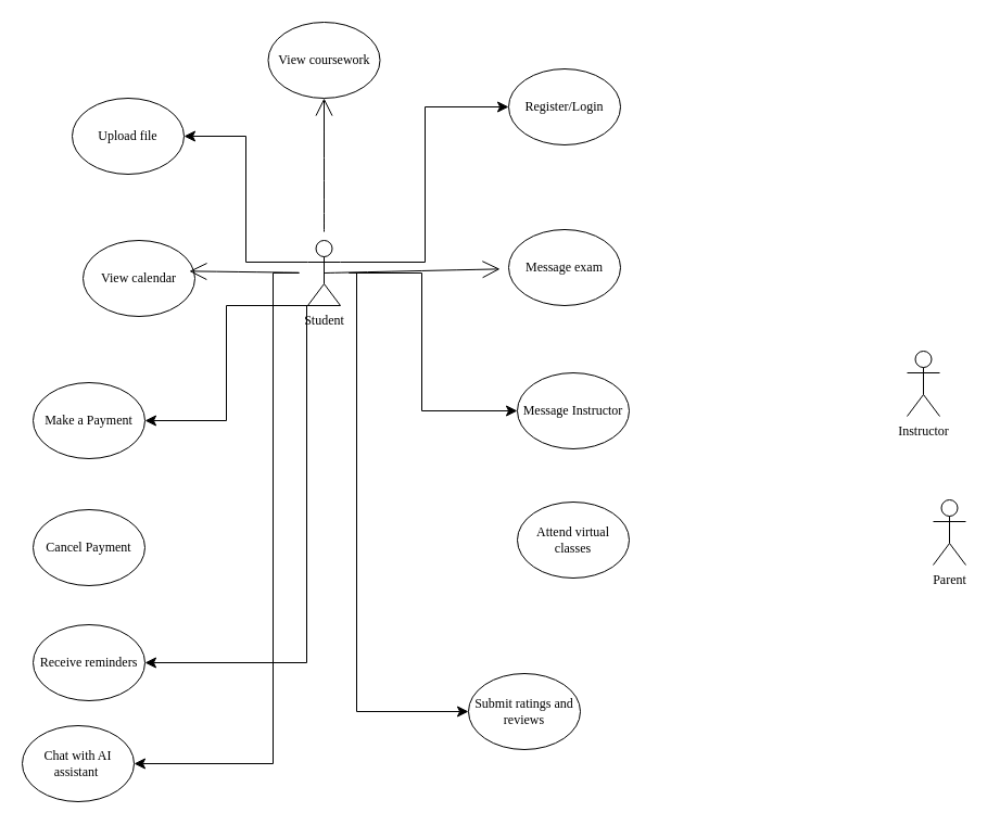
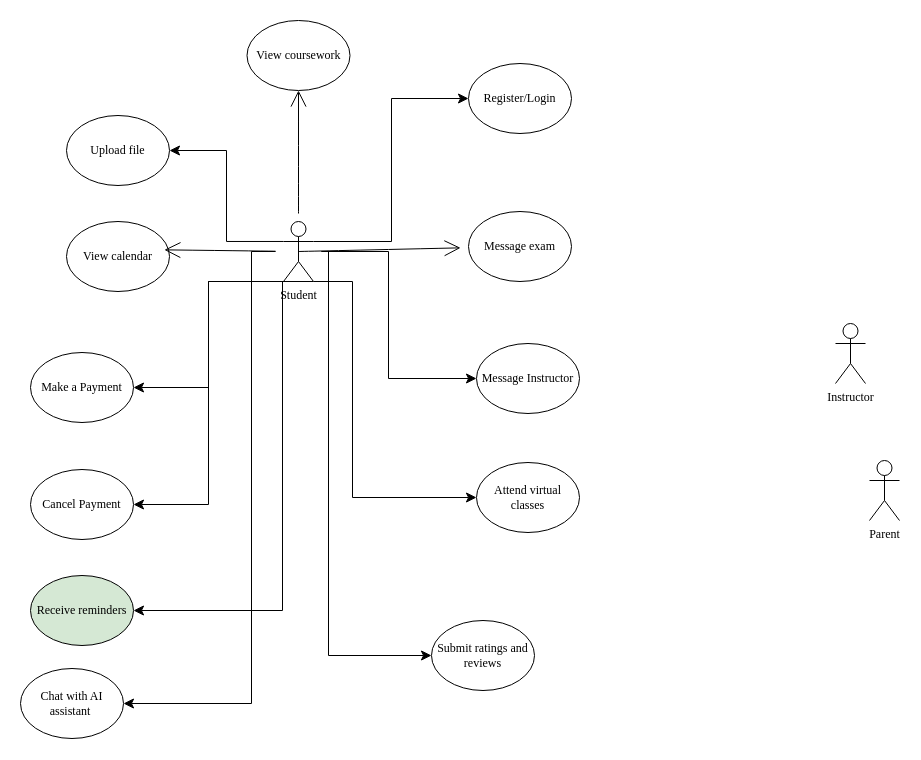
  <mxCell id="0" />
  <mxCell id="1" parent="0" />
  <mxCell id="2" style="edgeStyle=none;curved=1;rounded=0;orthogonalLoop=1;jettySize=auto;html=1;exitX=0.5;exitY=0.5;exitDx=0;exitDy=0;exitPerimeter=0;fontFamily=Architects Daughter;fontSource=https%3A%2F%2Ffonts.googleapis.com%2Fcss%3Ffamily%3DArchitects%2BDaughter;fontSize=16;startSize=14;endArrow=open;endSize=14;sourcePerimeterSpacing=8;targetPerimeterSpacing=8;" edge="1" parent="1" source="4" target="8"><mxGeometry relative="1" as="geometry" /></mxCell>
  <mxCell id="3" style="edgeStyle=none;curved=1;rounded=0;orthogonalLoop=1;jettySize=auto;html=1;entryX=0.5;entryY=1;entryDx=0;entryDy=0;fontFamily=Architects Daughter;fontSource=https%3A%2F%2Ffonts.googleapis.com%2Fcss%3Ffamily%3DArchitects%2BDaughter;fontSize=16;startSize=14;endArrow=open;endSize=14;sourcePerimeterSpacing=8;targetPerimeterSpacing=8;" edge="1" parent="1" source="4" target="10"><mxGeometry relative="1" as="geometry" /></mxCell>
  <mxCell id="4" value="Student&lt;div&gt;&lt;br&gt;&lt;/div&gt;" style="shape=umlActor;verticalLabelPosition=bottom;verticalAlign=top;html=1;outlineConnect=0;fontFamily=Architects Daughter;fontSource=https%3A%2F%2Ffonts.googleapis.com%2Fcss%3Ffamily%3DArchitects%2BDaughter;" vertex="1" parent="1"><mxGeometry x="283" y="221" width="30" height="60" as="geometry" /></mxCell>
- <mxCell id="5" value="&lt;div&gt;Parent&lt;/div&gt;&lt;div&gt;&lt;br&gt;&lt;/div&gt;" style="shape=umlActor;verticalLabelPosition=bottom;verticalAlign=top;html=1;outlineConnect=0;fontFamily=Architects Daughter;fontSource=https%3A%2F%2Ffonts.googleapis.com%2Fcss%3Ffamily%3DArchitects%2BDaughter;" vertex="1" parent="1"><mxGeometry x="859" y="460" width="30" height="60" as="geometry" /></mxCell>
+ <mxCell id="5" value="&lt;div&gt;Parent&lt;/div&gt;&lt;div&gt;&lt;br&gt;&lt;/div&gt;" style="shape=umlActor;verticalLabelPosition=bottom;verticalAlign=top;html=1;outlineConnect=0;fontFamily=Architects Daughter;fontSource=https%3A%2F%2Ffonts.googleapis.com%2Fcss%3Ffamily%3DArchitects%2BDaughter;" vertex="1" parent="1"><mxGeometry x="869" y="460" width="30" height="60" as="geometry" /></mxCell>
  <mxCell id="6" value="&lt;div&gt;Instructor&lt;/div&gt;&lt;div&gt;&lt;br&gt;&lt;/div&gt;" style="shape=umlActor;verticalLabelPosition=bottom;verticalAlign=top;html=1;outlineConnect=0;fontFamily=Architects Daughter;fontSource=https%3A%2F%2Ffonts.googleapis.com%2Fcss%3Ffamily%3DArchitects%2BDaughter;" vertex="1" parent="1"><mxGeometry x="835" y="323" width="30" height="60" as="geometry" /></mxCell>
  <mxCell id="7" value="Register/Login" style="ellipse;whiteSpace=wrap;html=1;fontFamily=Architects Daughter;fontSource=https%3A%2F%2Ffonts.googleapis.com%2Fcss%3Ffamily%3DArchitects%2BDaughter;" vertex="1" parent="1"><mxGeometry x="468" y="63" width="103" height="70" as="geometry" /></mxCell>
  <mxCell id="8" value="Message exam" style="ellipse;whiteSpace=wrap;html=1;fontFamily=Architects Daughter;fontSource=https%3A%2F%2Ffonts.googleapis.com%2Fcss%3Ffamily%3DArchitects%2BDaughter;" vertex="1" parent="1"><mxGeometry x="468" y="211" width="103" height="70" as="geometry" /></mxCell>
  <mxCell id="9" value="Message Instructor" style="ellipse;whiteSpace=wrap;html=1;fontFamily=Architects Daughter;fontSource=https%3A%2F%2Ffonts.googleapis.com%2Fcss%3Ffamily%3DArchitects%2BDaughter;" vertex="1" parent="1"><mxGeometry x="476" y="343" width="103" height="70" as="geometry" /></mxCell>
  <mxCell id="10" value="View coursework" style="ellipse;whiteSpace=wrap;html=1;fontFamily=Architects Daughter;fontSource=https%3A%2F%2Ffonts.googleapis.com%2Fcss%3Ffamily%3DArchitects%2BDaughter;" vertex="1" parent="1"><mxGeometry x="246.5" y="20" width="103" height="70" as="geometry" /></mxCell>
- <mxCell id="11" value="Upload file" style="ellipse;whiteSpace=wrap;html=1;fontFamily=Architects Daughter;fontSource=https%3A%2F%2Ffonts.googleapis.com%2Fcss%3Ffamily%3DArchitects%2BDaughter;" vertex="1" parent="1"><mxGeometry x="66" y="90" width="103" height="70" as="geometry" /></mxCell>
- <mxCell id="12" value="View calendar" style="ellipse;whiteSpace=wrap;html=1;fontFamily=Architects Daughter;fontSource=https%3A%2F%2Ffonts.googleapis.com%2Fcss%3Ffamily%3DArchitects%2BDaughter;" vertex="1" parent="1"><mxGeometry x="76" y="221" width="103" height="70" as="geometry" /></mxCell>
+ <mxCell id="11" value="Upload file" style="ellipse;whiteSpace=wrap;html=1;fontFamily=Architects Daughter;fontSource=https%3A%2F%2Ffonts.googleapis.com%2Fcss%3Ffamily%3DArchitects%2BDaughter;" vertex="1" parent="1"><mxGeometry x="66" y="115" width="103" height="70" as="geometry" /></mxCell>
+ <mxCell id="12" value="View calendar" style="ellipse;whiteSpace=wrap;html=1;fontFamily=Architects Daughter;fontSource=https%3A%2F%2Ffonts.googleapis.com%2Fcss%3Ffamily%3DArchitects%2BDaughter;" vertex="1" parent="1"><mxGeometry x="66" y="221" width="103" height="70" as="geometry" /></mxCell>
  <mxCell id="13" value="Make a Payment" style="ellipse;whiteSpace=wrap;html=1;fontFamily=Architects Daughter;fontSource=https%3A%2F%2Ffonts.googleapis.com%2Fcss%3Ffamily%3DArchitects%2BDaughter;" vertex="1" parent="1"><mxGeometry x="30" y="352" width="103" height="70" as="geometry" /></mxCell>
  <mxCell id="14" value="Cancel Payment" style="ellipse;whiteSpace=wrap;html=1;fontFamily=Architects Daughter;fontSource=https%3A%2F%2Ffonts.googleapis.com%2Fcss%3Ffamily%3DArchitects%2BDaughter;" vertex="1" parent="1"><mxGeometry x="30" y="469" width="103" height="70" as="geometry" /></mxCell>
- <mxCell id="15" value="Receive reminders" style="ellipse;whiteSpace=wrap;html=1;fontFamily=Architects Daughter;fontSource=https%3A%2F%2Ffonts.googleapis.com%2Fcss%3Ffamily%3DArchitects%2BDaughter;" vertex="1" parent="1"><mxGeometry x="30" y="575" width="103" height="70" as="geometry" /></mxCell>
+ <mxCell id="15" value="Receive reminders" style="ellipse;whiteSpace=wrap;html=1;fontFamily=Architects Daughter;fontSource=https%3A%2F%2Ffonts.googleapis.com%2Fcss%3Ffamily%3DArchitects%2BDaughter;fillColor=#d5e8d4;" vertex="1" parent="1"><mxGeometry x="30" y="575" width="103" height="70" as="geometry" /></mxCell>
  <mxCell id="16" value="" style="edgeStyle=elbowEdgeStyle;elbow=horizontal;endArrow=classic;html=1;curved=0;rounded=0;endSize=8;startSize=8;fontFamily=Architects Daughter;fontSource=https%3A%2F%2Ffonts.googleapis.com%2Fcss%3Ffamily%3DArchitects%2BDaughter;fontSize=16;sourcePerimeterSpacing=8;targetPerimeterSpacing=8;entryX=0;entryY=0.5;entryDx=0;entryDy=0;" edge="1" parent="1" target="7"><mxGeometry width="50" height="50" relative="1" as="geometry"><mxPoint x="313" y="241" as="sourcePoint" /><mxPoint x="367" y="95" as="targetPoint" /></mxGeometry></mxCell>
  <mxCell id="17" value="" style="edgeStyle=elbowEdgeStyle;elbow=horizontal;endArrow=classic;html=1;curved=0;rounded=0;endSize=8;startSize=8;fontFamily=Architects Daughter;fontSource=https%3A%2F%2Ffonts.googleapis.com%2Fcss%3Ffamily%3DArchitects%2BDaughter;fontSize=16;sourcePerimeterSpacing=8;targetPerimeterSpacing=8;entryX=0;entryY=0.5;entryDx=0;entryDy=0;" edge="1" parent="1" source="4" target="9"><mxGeometry width="50" height="50" relative="1" as="geometry"><mxPoint x="302" y="250" as="sourcePoint" /><mxPoint x="415" y="333" as="targetPoint" /><Array as="points"><mxPoint x="388" y="309" /></Array></mxGeometry></mxCell>
  <mxCell id="18" value="" style="edgeStyle=elbowEdgeStyle;elbow=horizontal;endArrow=classic;html=1;curved=0;rounded=0;endSize=8;startSize=8;fontFamily=Architects Daughter;fontSource=https%3A%2F%2Ffonts.googleapis.com%2Fcss%3Ffamily%3DArchitects%2BDaughter;fontSize=16;sourcePerimeterSpacing=8;targetPerimeterSpacing=8;exitX=0;exitY=0.333;exitDx=0;exitDy=0;exitPerimeter=0;entryX=1;entryY=0.5;entryDx=0;entryDy=0;" edge="1" parent="1" source="4" target="11"><mxGeometry width="50" height="50" relative="1" as="geometry"><mxPoint x="192" y="248" as="sourcePoint" /><mxPoint x="242" y="198" as="targetPoint" /></mxGeometry></mxCell>
  <mxCell id="19" style="edgeStyle=none;curved=1;rounded=0;orthogonalLoop=1;jettySize=auto;html=1;entryX=0.95;entryY=0.405;entryDx=0;entryDy=0;entryPerimeter=0;fontFamily=Architects Daughter;fontSource=https%3A%2F%2Ffonts.googleapis.com%2Fcss%3Ffamily%3DArchitects%2BDaughter;fontSize=16;startSize=14;endArrow=open;endSize=14;sourcePerimeterSpacing=8;targetPerimeterSpacing=8;" edge="1" parent="1" source="4" target="12"><mxGeometry relative="1" as="geometry" /></mxCell>
  <mxCell id="20" value="" style="edgeStyle=elbowEdgeStyle;elbow=horizontal;endArrow=classic;html=1;curved=0;rounded=0;endSize=8;startSize=8;fontFamily=Architects Daughter;fontSource=https%3A%2F%2Ffonts.googleapis.com%2Fcss%3Ffamily%3DArchitects%2BDaughter;fontSize=16;sourcePerimeterSpacing=8;targetPerimeterSpacing=8;exitX=0;exitY=1;exitDx=0;exitDy=0;exitPerimeter=0;entryX=1;entryY=0.5;entryDx=0;entryDy=0;" edge="1" parent="1" source="4" target="13"><mxGeometry width="50" height="50" relative="1" as="geometry"><mxPoint x="237" y="405" as="sourcePoint" /><mxPoint x="287" y="355" as="targetPoint" /></mxGeometry></mxCell>
+ <mxCell id="21" value="" style="edgeStyle=elbowEdgeStyle;elbow=horizontal;endArrow=classic;html=1;curved=0;rounded=0;endSize=8;startSize=8;fontFamily=Architects Daughter;fontSource=https%3A%2F%2Ffonts.googleapis.com%2Fcss%3Ffamily%3DArchitects%2BDaughter;fontSize=16;sourcePerimeterSpacing=8;targetPerimeterSpacing=8;exitX=0;exitY=1;exitDx=0;exitDy=0;exitPerimeter=0;entryX=1;entryY=0.5;entryDx=0;entryDy=0;" edge="1" parent="1" source="4" target="14"><mxGeometry width="50" height="50" relative="1" as="geometry"><mxPoint x="349" y="415" as="sourcePoint" /><mxPoint x="399" y="365" as="targetPoint" /></mxGeometry></mxCell>
  <mxCell id="22" value="" style="edgeStyle=elbowEdgeStyle;elbow=horizontal;endArrow=classic;html=1;curved=0;rounded=0;endSize=8;startSize=8;fontFamily=Architects Daughter;fontSource=https%3A%2F%2Ffonts.googleapis.com%2Fcss%3Ffamily%3DArchitects%2BDaughter;fontSize=16;sourcePerimeterSpacing=8;targetPerimeterSpacing=8;exitX=1;exitY=1;exitDx=0;exitDy=0;exitPerimeter=0;entryX=1;entryY=0.5;entryDx=0;entryDy=0;" edge="1" parent="1" source="4" target="15"><mxGeometry width="50" height="50" relative="1" as="geometry"><mxPoint x="349" y="452" as="sourcePoint" /><mxPoint x="399" y="402" as="targetPoint" /><Array as="points"><mxPoint x="282" y="446" /></Array></mxGeometry></mxCell>
  <mxCell id="23" value="Attend virtual classes" style="ellipse;whiteSpace=wrap;html=1;fontFamily=Architects Daughter;fontSource=https%3A%2F%2Ffonts.googleapis.com%2Fcss%3Ffamily%3DArchitects%2BDaughter;" vertex="1" parent="1"><mxGeometry x="476" y="462" width="103" height="70" as="geometry" /></mxCell>
+ <mxCell id="24" value="" style="edgeStyle=elbowEdgeStyle;elbow=horizontal;endArrow=classic;html=1;curved=0;rounded=0;endSize=8;startSize=8;fontFamily=Architects Daughter;fontSource=https%3A%2F%2Ffonts.googleapis.com%2Fcss%3Ffamily%3DArchitects%2BDaughter;fontSize=16;sourcePerimeterSpacing=8;targetPerimeterSpacing=8;exitX=1;exitY=1;exitDx=0;exitDy=0;exitPerimeter=0;entryX=0;entryY=0.5;entryDx=0;entryDy=0;" edge="1" parent="1" source="4" target="23"><mxGeometry width="50" height="50" relative="1" as="geometry"><mxPoint x="349" y="346" as="sourcePoint" /><mxPoint x="399" y="296" as="targetPoint" /><Array as="points"><mxPoint x="352" y="392" /></Array></mxGeometry></mxCell>
  <mxCell id="25" value="Submit ratings and reviews" style="ellipse;whiteSpace=wrap;html=1;fontFamily=Architects Daughter;fontSource=https%3A%2F%2Ffonts.googleapis.com%2Fcss%3Ffamily%3DArchitects%2BDaughter;" vertex="1" parent="1"><mxGeometry x="431" y="620" width="103" height="70" as="geometry" /></mxCell>
  <mxCell id="26" value="" style="edgeStyle=elbowEdgeStyle;elbow=horizontal;endArrow=classic;html=1;curved=0;rounded=0;endSize=8;startSize=8;fontFamily=Architects Daughter;fontSource=https%3A%2F%2Ffonts.googleapis.com%2Fcss%3Ffamily%3DArchitects%2BDaughter;fontSize=16;sourcePerimeterSpacing=8;targetPerimeterSpacing=8;entryX=0;entryY=0.5;entryDx=0;entryDy=0;" edge="1" parent="1" source="4" target="25"><mxGeometry width="50" height="50" relative="1" as="geometry"><mxPoint x="412" y="638" as="sourcePoint" /><mxPoint x="462" y="588" as="targetPoint" /><Array as="points"><mxPoint x="328" y="450" /></Array></mxGeometry></mxCell>
  <mxCell id="27" value="Chat with AI assistant&amp;nbsp;" style="ellipse;whiteSpace=wrap;html=1;fontFamily=Architects Daughter;fontSource=https%3A%2F%2Ffonts.googleapis.com%2Fcss%3Ffamily%3DArchitects%2BDaughter;" vertex="1" parent="1"><mxGeometry x="20" y="668" width="103" height="70" as="geometry" /></mxCell>
  <mxCell id="28" value="" style="edgeStyle=elbowEdgeStyle;elbow=horizontal;endArrow=classic;html=1;curved=0;rounded=0;endSize=8;startSize=8;fontFamily=Architects Daughter;fontSource=https%3A%2F%2Ffonts.googleapis.com%2Fcss%3Ffamily%3DArchitects%2BDaughter;fontSize=16;sourcePerimeterSpacing=8;targetPerimeterSpacing=8;entryX=1;entryY=0.5;entryDx=0;entryDy=0;" edge="1" parent="1" source="4" target="27"><mxGeometry width="50" height="50" relative="1" as="geometry"><mxPoint x="325" y="640" as="sourcePoint" /><mxPoint x="375" y="590" as="targetPoint" /><Array as="points"><mxPoint x="251" y="533" /></Array></mxGeometry></mxCell>
